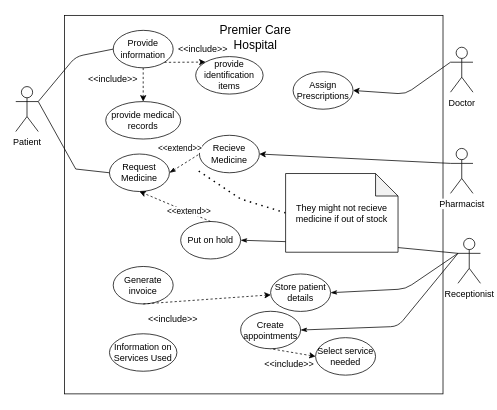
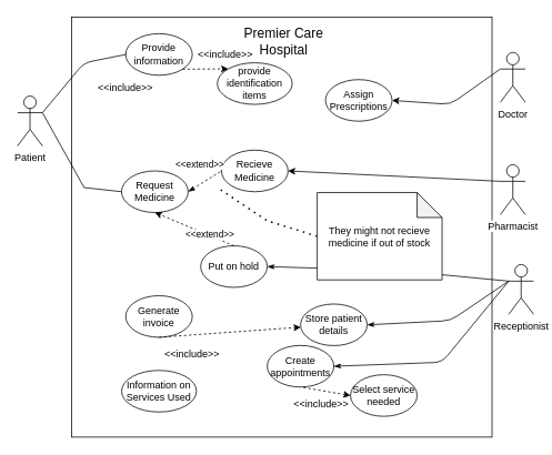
  <mxCell id="0" />
  <mxCell id="1" parent="0" />
  <mxCell id="2" value="" style="whiteSpace=wrap;html=1;aspect=fixed;" parent="1" vertex="1"><mxGeometry x="85" y="20" width="505" height="505" as="geometry" /></mxCell>
  <mxCell id="3" value="Patient" style="shape=umlActor;verticalLabelPosition=bottom;labelBackgroundColor=#ffffff;verticalAlign=top;html=1;outlineConnect=0;" parent="1" vertex="1"><mxGeometry x="20" y="115" width="30" height="60" as="geometry" /></mxCell>
  <mxCell id="4" value="Doctor" style="shape=umlActor;verticalLabelPosition=bottom;labelBackgroundColor=#ffffff;verticalAlign=top;html=1;outlineConnect=0;" parent="1" vertex="1"><mxGeometry x="600" y="62.5" width="30" height="60" as="geometry" /></mxCell>
  <mxCell id="5" value="Store patient details" style="ellipse;whiteSpace=wrap;html=1;" parent="1" vertex="1"><mxGeometry x="360" y="365" width="80" height="50" as="geometry" /></mxCell>
  <mxCell id="6" value="Create appointments" style="ellipse;whiteSpace=wrap;html=1;" parent="1" vertex="1"><mxGeometry x="320" y="414.8" width="80" height="50" as="geometry" /></mxCell>
  <mxCell id="7" value="Assign Prescriptions" style="ellipse;whiteSpace=wrap;html=1;" parent="1" vertex="1"><mxGeometry x="390" y="95.2" width="80" height="50" as="geometry" /></mxCell>
  <mxCell id="8" value="Pharmacist" style="shape=umlActor;verticalLabelPosition=bottom;labelBackgroundColor=#ffffff;verticalAlign=top;html=1;outlineConnect=0;" parent="1" vertex="1"><mxGeometry x="600" y="197.5" width="30" height="60" as="geometry" /></mxCell>
  <mxCell id="9" value="Receptionist" style="shape=umlActor;verticalLabelPosition=bottom;labelBackgroundColor=#ffffff;verticalAlign=top;html=1;outlineConnect=0;" parent="1" vertex="1"><mxGeometry x="610" y="317.5" width="30" height="60" as="geometry" /></mxCell>
  <mxCell id="10" value="Select service needed" style="ellipse;whiteSpace=wrap;html=1;" parent="1" vertex="1"><mxGeometry x="420" y="450" width="80" height="50" as="geometry" /></mxCell>
  <mxCell id="11" value="Generate invoice" style="ellipse;whiteSpace=wrap;html=1;" parent="1" vertex="1"><mxGeometry x="150" y="355" width="80" height="50" as="geometry" /></mxCell>
  <mxCell id="12" value="Information on Services Used" style="ellipse;whiteSpace=wrap;html=1;" parent="1" vertex="1"><mxGeometry x="145" y="444.8" width="90" height="50" as="geometry" /></mxCell>
  <mxCell id="13" value="" style="endArrow=none;dashed=1;html=1;entryX=0.5;entryY=1;entryDx=0;entryDy=0;exitX=0;exitY=0.5;exitDx=0;exitDy=0;endFill=0;startArrow=classic;startFill=1;" parent="1" source="10" target="6" edge="1"><mxGeometry width="50" height="50" relative="1" as="geometry"><mxPoint x="170" y="325" as="sourcePoint" /><mxPoint x="220" y="275" as="targetPoint" /></mxGeometry></mxCell>
  <mxCell id="14" value="&amp;lt;&amp;lt;include&amp;gt;&amp;gt;" style="text;html=1;strokeColor=none;fillColor=none;align=center;verticalAlign=middle;whiteSpace=wrap;rounded=0;" parent="1" vertex="1"><mxGeometry x="365" y="474.8" width="40" height="20" as="geometry" /></mxCell>
  <mxCell id="15" value="" style="endArrow=classic;dashed=1;html=1;exitX=0.5;exitY=1;exitDx=0;exitDy=0;startArrow=none;startFill=0;endFill=1;" parent="1" source="11" target="5" edge="1"><mxGeometry width="50" height="50" relative="1" as="geometry"><mxPoint x="310" y="315" as="sourcePoint" /><mxPoint x="360" y="265" as="targetPoint" /></mxGeometry></mxCell>
  <mxCell id="16" value="&amp;lt;&amp;lt;include&amp;gt;&amp;gt;" style="text;html=1;strokeColor=none;fillColor=none;align=center;verticalAlign=middle;whiteSpace=wrap;rounded=0;" parent="1" vertex="1"><mxGeometry x="210" y="415" width="40" height="20" as="geometry" /></mxCell>
  <mxCell id="17" value="Provide information" style="ellipse;whiteSpace=wrap;html=1;" parent="1" vertex="1"><mxGeometry x="150" y="40" width="80" height="50" as="geometry" /></mxCell>
- <mxCell id="18" value="provide medical records" style="ellipse;whiteSpace=wrap;html=1;" parent="1" vertex="1"><mxGeometry x="140" y="135" width="100" height="50" as="geometry" /></mxCell>
  <mxCell id="19" value="provide identification items" style="ellipse;whiteSpace=wrap;html=1;" parent="1" vertex="1"><mxGeometry x="260" y="75" width="90" height="50" as="geometry" /></mxCell>
- <mxCell id="20" value="" style="endArrow=classic;dashed=1;html=1;entryX=0.5;entryY=0;entryDx=0;entryDy=0;startArrow=none;startFill=0;endFill=1;exitX=0.5;exitY=1;exitDx=0;exitDy=0;" parent="1" source="17" target="18" edge="1"><mxGeometry width="50" height="50" relative="1" as="geometry"><mxPoint x="390" y="270" as="sourcePoint" /><mxPoint x="425" y="325" as="targetPoint" /></mxGeometry></mxCell>
  <mxCell id="21" value="" style="endArrow=classic;dashed=1;html=1;exitX=1;exitY=1;exitDx=0;exitDy=0;entryX=0;entryY=0;entryDx=0;entryDy=0;startArrow=none;startFill=0;endFill=1;" parent="1" source="17" target="19" edge="1"><mxGeometry width="50" height="50" relative="1" as="geometry"><mxPoint x="400" y="280" as="sourcePoint" /><mxPoint x="435" y="335" as="targetPoint" /></mxGeometry></mxCell>
  <mxCell id="22" value="&amp;lt;&amp;lt;include&amp;gt;&amp;gt;" style="text;html=1;strokeColor=none;fillColor=none;align=center;verticalAlign=middle;whiteSpace=wrap;rounded=0;" parent="1" vertex="1"><mxGeometry x="250" y="55" width="40" height="20" as="geometry" /></mxCell>
  <mxCell id="23" value="&amp;lt;&amp;lt;include&amp;gt;&amp;gt;" style="text;html=1;strokeColor=none;fillColor=none;align=center;verticalAlign=middle;whiteSpace=wrap;rounded=0;" parent="1" vertex="1"><mxGeometry x="130" y="95" width="40" height="20" as="geometry" /></mxCell>
  <mxCell id="24" value="" style="endArrow=none;html=1;exitX=1;exitY=0.5;exitDx=0;exitDy=0;startArrow=classicThin;startFill=1;entryX=0;entryY=0.333;entryDx=0;entryDy=0;entryPerimeter=0;" parent="1" source="5" edge="1" target="9"><mxGeometry width="50" height="50" relative="1" as="geometry"><mxPoint x="400" y="215" as="sourcePoint" /><mxPoint x="600" y="345" as="targetPoint" /><Array as="points"><mxPoint x="540" y="385" /></Array></mxGeometry></mxCell>
  <mxCell id="25" value="" style="endArrow=none;html=1;entryX=0;entryY=0.5;entryDx=0;entryDy=0;exitX=1;exitY=0.333;exitDx=0;exitDy=0;exitPerimeter=0;" parent="1" source="3" target="17" edge="1"><mxGeometry width="50" height="50" relative="1" as="geometry"><mxPoint x="30" y="85" as="sourcePoint" /><mxPoint x="80" y="35" as="targetPoint" /><Array as="points"><mxPoint x="100" y="75" /></Array></mxGeometry></mxCell>
  <mxCell id="26" value="" style="endArrow=none;html=1;exitX=1;exitY=0.5;exitDx=0;exitDy=0;entryX=0;entryY=0.333;entryDx=0;entryDy=0;entryPerimeter=0;startArrow=classicThin;startFill=1;" parent="1" source="6" edge="1" target="9"><mxGeometry width="50" height="50" relative="1" as="geometry"><mxPoint x="380" y="275" as="sourcePoint" /><mxPoint x="580" y="345" as="targetPoint" /><Array as="points"><mxPoint x="530" y="435" /></Array></mxGeometry></mxCell>
  <mxCell id="27" value="" style="endArrow=none;html=1;exitX=1;exitY=0.5;exitDx=0;exitDy=0;startArrow=classic;startFill=1;entryX=0;entryY=0.333;entryDx=0;entryDy=0;entryPerimeter=0;" parent="1" source="7" edge="1" target="4"><mxGeometry width="50" height="50" relative="1" as="geometry"><mxPoint x="450" y="135" as="sourcePoint" /><mxPoint x="590" y="95" as="targetPoint" /><Array as="points"><mxPoint x="540" y="125" /></Array></mxGeometry></mxCell>
  <mxCell id="28" value="" style="endArrow=none;html=1;exitX=1;exitY=0.5;exitDx=0;exitDy=0;endFill=0;startArrow=classic;startFill=1;entryX=0;entryY=0.333;entryDx=0;entryDy=0;entryPerimeter=0;" parent="1" source="32" edge="1" target="8"><mxGeometry width="50" height="50" relative="1" as="geometry"><mxPoint x="500" y="210.2" as="sourcePoint" /><mxPoint x="580" y="235" as="targetPoint" /></mxGeometry></mxCell>
  <mxCell id="29" value="Premier Care Hospital" style="text;html=1;strokeColor=none;fillColor=none;align=center;verticalAlign=middle;whiteSpace=wrap;rounded=0;fontSize=16;" parent="1" vertex="1"><mxGeometry x="290" y="40" width="100" height="20" as="geometry" /></mxCell>
  <mxCell id="30" value="Request Medicine" style="ellipse;whiteSpace=wrap;html=1;" vertex="1" parent="1"><mxGeometry x="145" y="205" width="80" height="50" as="geometry" /></mxCell>
  <mxCell id="31" value="" style="endArrow=none;html=1;rounded=0;entryX=0;entryY=0.5;entryDx=0;entryDy=0;exitX=1;exitY=0.333;exitDx=0;exitDy=0;exitPerimeter=0;" edge="1" parent="1" source="3" target="30"><mxGeometry width="50" height="50" relative="1" as="geometry"><mxPoint x="30" y="285" as="sourcePoint" /><mxPoint x="80" y="235" as="targetPoint" /><Array as="points"><mxPoint x="100" y="225" /></Array></mxGeometry></mxCell>
  <mxCell id="32" value="Recieve Medicine" style="ellipse;whiteSpace=wrap;html=1;" vertex="1" parent="1"><mxGeometry x="265" y="180" width="80" height="50" as="geometry" /></mxCell>
  <mxCell id="33" value="Put on hold" style="ellipse;whiteSpace=wrap;html=1;" vertex="1" parent="1"><mxGeometry x="240" y="295" width="80" height="50" as="geometry" /></mxCell>
  <mxCell id="34" value="" style="endArrow=none;dashed=1;html=1;entryX=0;entryY=0.5;entryDx=0;entryDy=0;startArrow=classicThin;startFill=1;endFill=0;exitX=1;exitY=0.5;exitDx=0;exitDy=0;" edge="1" parent="1" source="30" target="32"><mxGeometry width="50" height="50" relative="1" as="geometry"><mxPoint x="200" y="100" as="sourcePoint" /><mxPoint x="200" y="145" as="targetPoint" /></mxGeometry></mxCell>
  <mxCell id="35" value="&amp;lt;&amp;lt;extend&amp;gt;&amp;gt;" style="edgeLabel;html=1;align=center;verticalAlign=middle;resizable=0;points=[];" vertex="1" connectable="0" parent="34"><mxGeometry x="0.161" y="-1" relative="1" as="geometry"><mxPoint x="-10" y="-20" as="offset" /></mxGeometry></mxCell>
  <mxCell id="36" value="" style="endArrow=classic;dashed=1;html=1;entryX=0.5;entryY=1;entryDx=0;entryDy=0;startArrow=none;startFill=0;endFill=1;exitX=0.5;exitY=0;exitDx=0;exitDy=0;" edge="1" parent="1" source="33" target="30"><mxGeometry width="50" height="50" relative="1" as="geometry"><mxPoint x="195" y="265" as="sourcePoint" /><mxPoint x="160" y="305" as="targetPoint" /></mxGeometry></mxCell>
  <mxCell id="37" value="&amp;lt;&amp;lt;extend&amp;gt;&amp;gt;" style="edgeLabel;html=1;align=center;verticalAlign=middle;resizable=0;points=[];" vertex="1" connectable="0" parent="36"><mxGeometry x="-0.373" y="-1" relative="1" as="geometry"><mxPoint as="offset" /></mxGeometry></mxCell>
  <mxCell id="38" value="" style="endArrow=none;html=1;rounded=0;entryX=0;entryY=0.333;entryDx=0;entryDy=0;entryPerimeter=0;exitX=1;exitY=0.5;exitDx=0;exitDy=0;startArrow=classicThin;startFill=1;" edge="1" parent="1" source="33" target="9"><mxGeometry width="50" height="50" relative="1" as="geometry"><mxPoint x="610" y="475" as="sourcePoint" /><mxPoint x="660" y="425" as="targetPoint" /><Array as="points"><mxPoint x="480" y="325" /></Array></mxGeometry></mxCell>
  <mxCell id="39" value="" style="endArrow=none;dashed=1;html=1;dashPattern=1 3;strokeWidth=2;rounded=0;exitX=0;exitY=0.5;exitDx=0;exitDy=0;exitPerimeter=0;" edge="1" parent="1" source="40"><mxGeometry width="50" height="50" relative="1" as="geometry"><mxPoint x="-210" y="405" as="sourcePoint" /><mxPoint x="260" y="225" as="targetPoint" /><Array as="points"><mxPoint x="320" y="265" /></Array></mxGeometry></mxCell>
  <mxCell id="40" value="They might not recieve medicine if out of stock" style="shape=note;whiteSpace=wrap;html=1;backgroundOutline=1;darkOpacity=0.05;" vertex="1" parent="1"><mxGeometry x="380" y="231" width="150" height="105" as="geometry" /></mxCell>
